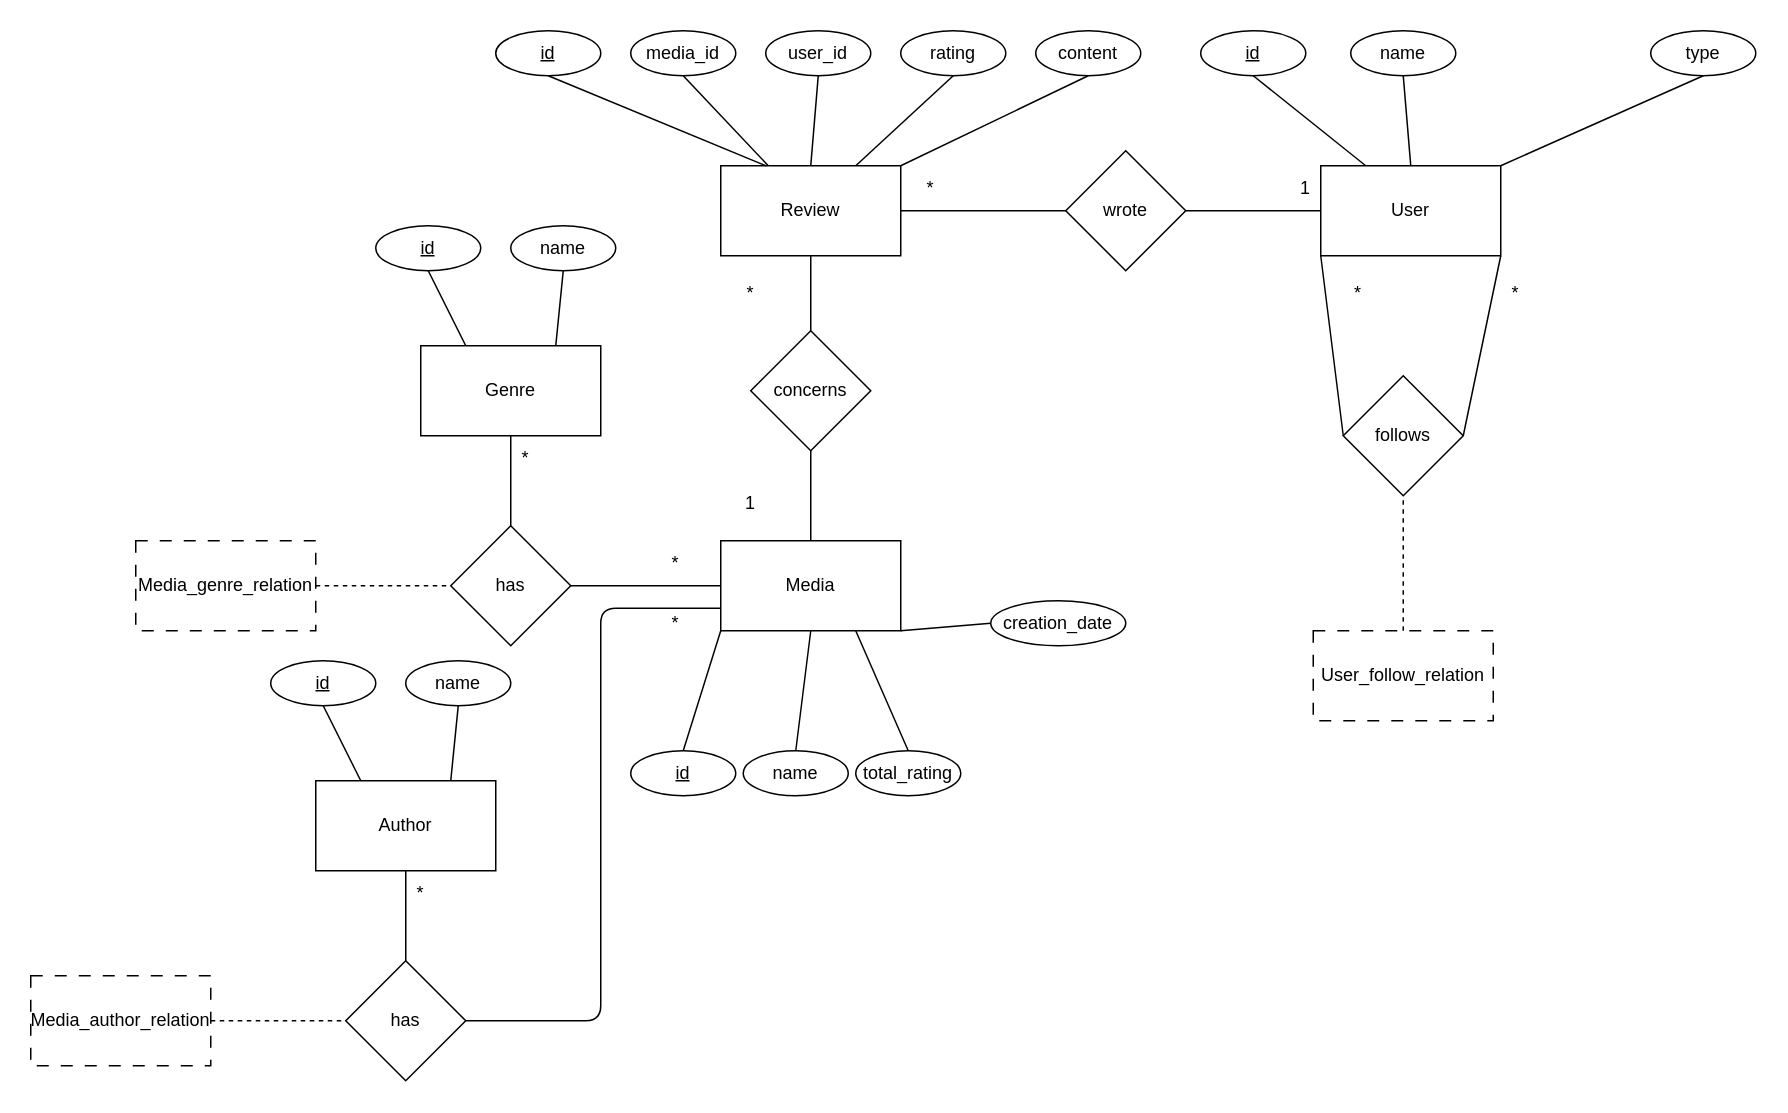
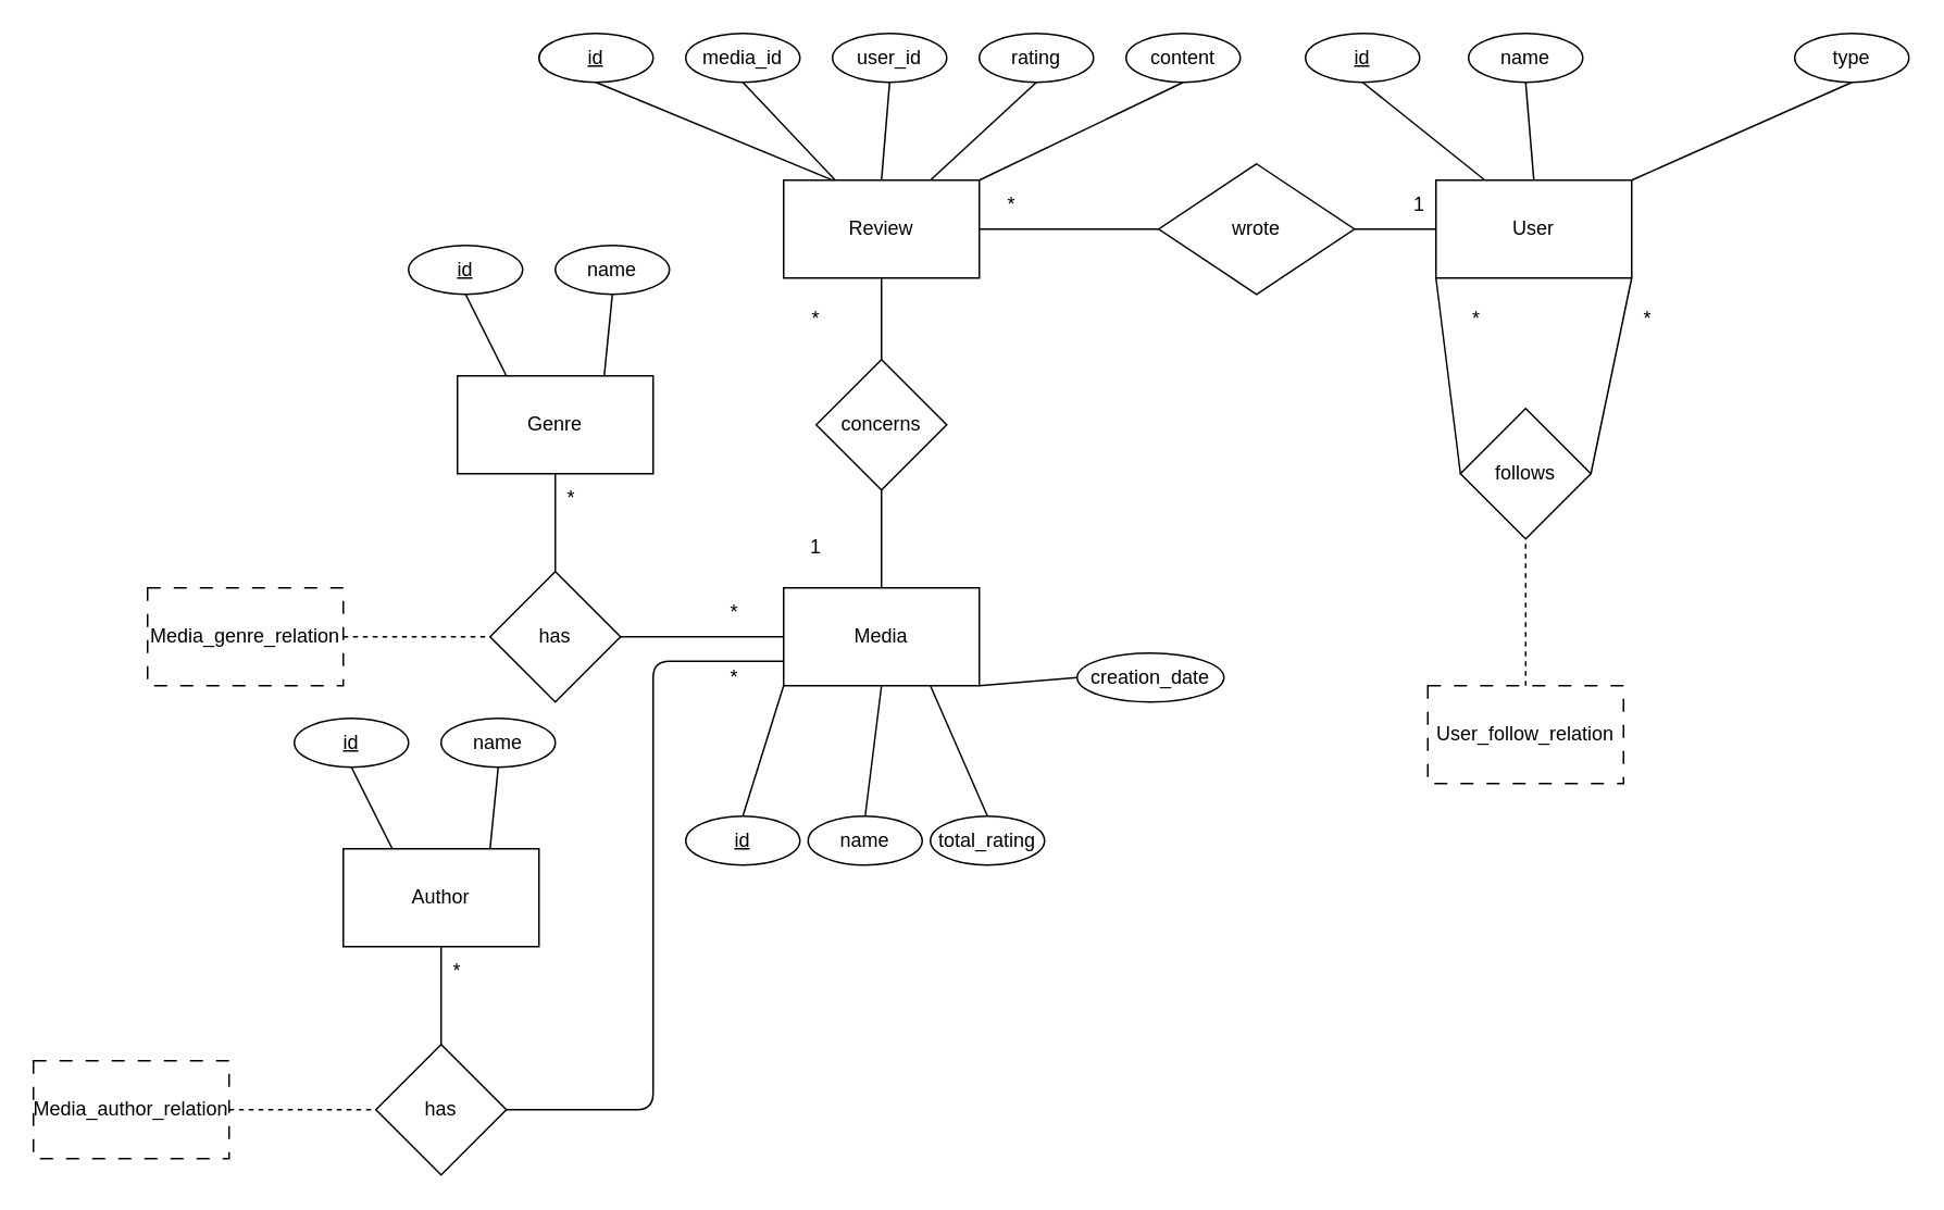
  <mxCell id="0" />
  <mxCell id="1" parent="0" />
  <mxCell id="2" value="User" style="rounded=0;whiteSpace=wrap;html=1;" parent="1" vertex="1"><mxGeometry x="880" y="110" width="120" height="60" as="geometry" /></mxCell>
  <mxCell id="3" value="&lt;u&gt;id&lt;/u&gt;" style="ellipse;whiteSpace=wrap;html=1;" parent="1" vertex="1"><mxGeometry x="800" y="20" width="70" height="30" as="geometry" /></mxCell>
  <mxCell id="4" value="name" style="ellipse;whiteSpace=wrap;html=1;" parent="1" vertex="1"><mxGeometry x="900" y="20" width="70" height="30" as="geometry" /></mxCell>
  <mxCell id="5" value="type" style="ellipse;whiteSpace=wrap;html=1;" parent="1" vertex="1"><mxGeometry x="1100" y="20" width="70" height="30" as="geometry" /></mxCell>
  <mxCell id="6" value="" style="endArrow=none;html=1;entryX=0.5;entryY=1;entryDx=0;entryDy=0;exitX=1;exitY=0;exitDx=0;exitDy=0;" parent="1" source="2" target="5" edge="1"><mxGeometry width="50" height="50" relative="1" as="geometry"><mxPoint x="990" y="160" as="sourcePoint" /><mxPoint x="1040" y="110" as="targetPoint" /></mxGeometry></mxCell>
  <mxCell id="7" value="" style="endArrow=none;html=1;entryX=0.5;entryY=1;entryDx=0;entryDy=0;exitX=0.5;exitY=0;exitDx=0;exitDy=0;" parent="1" source="2" target="4" edge="1"><mxGeometry width="50" height="50" relative="1" as="geometry"><mxPoint x="990" y="160" as="sourcePoint" /><mxPoint x="1040" y="110" as="targetPoint" /></mxGeometry></mxCell>
  <mxCell id="8" value="" style="endArrow=none;html=1;entryX=0.5;entryY=1;entryDx=0;entryDy=0;exitX=0.25;exitY=0;exitDx=0;exitDy=0;" parent="1" source="2" target="3" edge="1"><mxGeometry width="50" height="50" relative="1" as="geometry"><mxPoint x="835" y="120" as="sourcePoint" /><mxPoint x="830" y="60" as="targetPoint" /></mxGeometry></mxCell>
  <mxCell id="9" value="Review" style="rounded=0;whiteSpace=wrap;html=1;" parent="1" vertex="1"><mxGeometry x="480" y="110" width="120" height="60" as="geometry" /></mxCell>
  <mxCell id="10" value="&lt;u&gt;id&lt;/u&gt;" style="ellipse;whiteSpace=wrap;html=1;" parent="1" vertex="1"><mxGeometry x="330" y="20" width="70" height="30" as="geometry" /></mxCell>
  <mxCell id="11" value="user_id" style="ellipse;whiteSpace=wrap;html=1;" parent="1" vertex="1"><mxGeometry x="510" y="20" width="70" height="30" as="geometry" /></mxCell>
  <mxCell id="12" value="rating" style="ellipse;whiteSpace=wrap;html=1;" parent="1" vertex="1"><mxGeometry x="600" y="20" width="70" height="30" as="geometry" /></mxCell>
  <mxCell id="13" value="content" style="ellipse;whiteSpace=wrap;html=1;" parent="1" vertex="1"><mxGeometry x="690" y="20" width="70" height="30" as="geometry" /></mxCell>
  <mxCell id="14" value="" style="endArrow=none;html=1;entryX=0.5;entryY=1;entryDx=0;entryDy=0;exitX=1;exitY=0;exitDx=0;exitDy=0;" parent="1" source="9" target="13" edge="1"><mxGeometry width="50" height="50" relative="1" as="geometry"><mxPoint x="590" y="160" as="sourcePoint" /><mxPoint x="640" y="110" as="targetPoint" /></mxGeometry></mxCell>
  <mxCell id="15" value="" style="endArrow=none;html=1;entryX=0.5;entryY=1;entryDx=0;entryDy=0;exitX=0.75;exitY=0;exitDx=0;exitDy=0;" parent="1" source="9" target="12" edge="1"><mxGeometry width="50" height="50" relative="1" as="geometry"><mxPoint x="590" y="160" as="sourcePoint" /><mxPoint x="640" y="110" as="targetPoint" /></mxGeometry></mxCell>
  <mxCell id="16" value="" style="endArrow=none;html=1;entryX=0.5;entryY=1;entryDx=0;entryDy=0;exitX=0.5;exitY=0;exitDx=0;exitDy=0;" parent="1" source="9" target="11" edge="1"><mxGeometry width="50" height="50" relative="1" as="geometry"><mxPoint x="590" y="160" as="sourcePoint" /><mxPoint x="640" y="110" as="targetPoint" /></mxGeometry></mxCell>
  <mxCell id="17" value="" style="endArrow=none;html=1;entryX=0.5;entryY=1;entryDx=0;entryDy=0;exitX=0.25;exitY=0;exitDx=0;exitDy=0;" parent="1" source="9" target="10" edge="1"><mxGeometry width="50" height="50" relative="1" as="geometry"><mxPoint x="435" y="120" as="sourcePoint" /><mxPoint x="430" y="60" as="targetPoint" /></mxGeometry></mxCell>
- <mxCell id="18" value="wrote" style="rhombus;whiteSpace=wrap;html=1;" parent="1" vertex="1"><mxGeometry x="710" y="100" width="80" height="80" as="geometry" /></mxCell>
+ <mxCell id="18" value="wrote" style="rhombus;whiteSpace=wrap;html=1;" parent="1" vertex="1"><mxGeometry x="710" y="100" width="120" height="80" as="geometry" /></mxCell>
  <mxCell id="19" value="" style="endArrow=none;html=1;entryX=0;entryY=0.5;entryDx=0;entryDy=0;exitX=1;exitY=0.5;exitDx=0;exitDy=0;" parent="1" source="18" target="2" edge="1"><mxGeometry width="50" height="50" relative="1" as="geometry"><mxPoint x="520" y="180" as="sourcePoint" /><mxPoint x="570" y="130" as="targetPoint" /></mxGeometry></mxCell>
  <mxCell id="20" value="" style="endArrow=none;html=1;exitX=0;exitY=0.5;exitDx=0;exitDy=0;entryX=1;entryY=0.5;entryDx=0;entryDy=0;" parent="1" source="18" target="9" edge="1"><mxGeometry width="50" height="50" relative="1" as="geometry"><mxPoint x="860" y="160" as="sourcePoint" /><mxPoint x="910" y="110" as="targetPoint" /></mxGeometry></mxCell>
  <mxCell id="21" value="media_id" style="ellipse;whiteSpace=wrap;html=1;" parent="1" vertex="1"><mxGeometry x="420" y="20" width="70" height="30" as="geometry" /></mxCell>
  <mxCell id="22" value="" style="endArrow=none;html=1;exitX=0.5;exitY=1;exitDx=0;exitDy=0;" parent="1" source="21" target="9" edge="1"><mxGeometry width="50" height="50" relative="1" as="geometry"><mxPoint x="450" y="90" as="sourcePoint" /><mxPoint x="500" y="40" as="targetPoint" /></mxGeometry></mxCell>
  <mxCell id="23" value="1" style="text;html=1;strokeColor=none;fillColor=none;align=center;verticalAlign=middle;whiteSpace=wrap;rounded=0;" parent="1" vertex="1"><mxGeometry x="840" y="110" width="60" height="30" as="geometry" /></mxCell>
  <mxCell id="24" value="*" style="text;html=1;strokeColor=none;fillColor=none;align=center;verticalAlign=middle;whiteSpace=wrap;rounded=0;" parent="1" vertex="1"><mxGeometry x="590" y="110" width="60" height="30" as="geometry" /></mxCell>
  <mxCell id="25" value="Media" style="rounded=0;whiteSpace=wrap;html=1;" parent="1" vertex="1"><mxGeometry x="480" y="360" width="120" height="60" as="geometry" /></mxCell>
  <mxCell id="26" value="&lt;u&gt;id&lt;/u&gt;" style="ellipse;whiteSpace=wrap;html=1;" parent="1" vertex="1"><mxGeometry x="420" y="500" width="70" height="30" as="geometry" /></mxCell>
  <mxCell id="27" value="name" style="ellipse;whiteSpace=wrap;html=1;" parent="1" vertex="1"><mxGeometry x="495" y="500" width="70" height="30" as="geometry" /></mxCell>
  <mxCell id="28" value="total_rating" style="ellipse;whiteSpace=wrap;html=1;" parent="1" vertex="1"><mxGeometry x="570" y="500" width="70" height="30" as="geometry" /></mxCell>
  <mxCell id="29" value="" style="endArrow=none;html=1;entryX=0.5;entryY=0;entryDx=0;entryDy=0;exitX=0.75;exitY=1;exitDx=0;exitDy=0;" parent="1" source="25" target="28" edge="1"><mxGeometry width="50" height="50" relative="1" as="geometry"><mxPoint x="580" y="410" as="sourcePoint" /><mxPoint x="630" y="360" as="targetPoint" /></mxGeometry></mxCell>
  <mxCell id="30" value="" style="endArrow=none;html=1;exitX=0.5;exitY=1;exitDx=0;exitDy=0;entryX=0.5;entryY=0;entryDx=0;entryDy=0;" parent="1" source="25" target="27" edge="1"><mxGeometry width="50" height="50" relative="1" as="geometry"><mxPoint x="580" y="410" as="sourcePoint" /><mxPoint x="520" y="330" as="targetPoint" /></mxGeometry></mxCell>
  <mxCell id="31" value="" style="endArrow=none;html=1;entryX=0.5;entryY=0;entryDx=0;entryDy=0;exitX=0;exitY=1;exitDx=0;exitDy=0;" parent="1" source="25" target="26" edge="1"><mxGeometry width="50" height="50" relative="1" as="geometry"><mxPoint x="425" y="370" as="sourcePoint" /><mxPoint x="420" y="310" as="targetPoint" /></mxGeometry></mxCell>
  <mxCell id="32" value="1" style="text;html=1;strokeColor=none;fillColor=none;align=center;verticalAlign=middle;whiteSpace=wrap;rounded=0;" parent="1" vertex="1"><mxGeometry x="470" y="320" width="60" height="30" as="geometry" /></mxCell>
  <mxCell id="33" value="" style="endArrow=none;html=1;entryX=0.5;entryY=0;entryDx=0;entryDy=0;exitX=0.5;exitY=1;exitDx=0;exitDy=0;" parent="1" source="9" target="34" edge="1"><mxGeometry width="50" height="50" relative="1" as="geometry"><mxPoint x="770" y="390" as="sourcePoint" /><mxPoint x="820" y="340" as="targetPoint" /></mxGeometry></mxCell>
  <mxCell id="34" value="concerns" style="rhombus;whiteSpace=wrap;html=1;" parent="1" vertex="1"><mxGeometry x="500" y="220" width="80" height="80" as="geometry" /></mxCell>
  <mxCell id="35" value="" style="endArrow=none;html=1;entryX=0.5;entryY=1;entryDx=0;entryDy=0;exitX=0.5;exitY=0;exitDx=0;exitDy=0;" parent="1" source="25" target="34" edge="1"><mxGeometry width="50" height="50" relative="1" as="geometry"><mxPoint x="610" y="350" as="sourcePoint" /><mxPoint x="660" y="300" as="targetPoint" /></mxGeometry></mxCell>
  <mxCell id="36" value="User_follow_relation" style="rounded=0;whiteSpace=wrap;html=1;dashed=1;dashPattern=8 8;" parent="1" vertex="1"><mxGeometry x="875" y="420" width="120" height="60" as="geometry" /></mxCell>
  <mxCell id="37" value="*" style="text;html=1;strokeColor=none;fillColor=none;align=center;verticalAlign=middle;whiteSpace=wrap;rounded=0;" parent="1" vertex="1"><mxGeometry x="470" y="180" width="60" height="30" as="geometry" /></mxCell>
  <mxCell id="38" value="follows" style="rhombus;whiteSpace=wrap;html=1;" parent="1" vertex="1"><mxGeometry x="895" y="250" width="80" height="80" as="geometry" /></mxCell>
  <mxCell id="39" value="" style="endArrow=none;html=1;entryX=1;entryY=1;entryDx=0;entryDy=0;exitX=1;exitY=0.5;exitDx=0;exitDy=0;" parent="1" source="38" target="2" edge="1"><mxGeometry width="50" height="50" relative="1" as="geometry"><mxPoint x="800" y="240" as="sourcePoint" /><mxPoint x="850" y="190" as="targetPoint" /></mxGeometry></mxCell>
  <mxCell id="40" value="" style="endArrow=none;html=1;entryX=0;entryY=0.5;entryDx=0;entryDy=0;exitX=0;exitY=1;exitDx=0;exitDy=0;" parent="1" source="2" target="38" edge="1"><mxGeometry width="50" height="50" relative="1" as="geometry"><mxPoint x="850" y="320" as="sourcePoint" /><mxPoint x="900" y="270" as="targetPoint" /></mxGeometry></mxCell>
  <mxCell id="41" value="" style="endArrow=none;html=1;entryX=0.5;entryY=1;entryDx=0;entryDy=0;exitX=0.5;exitY=0;exitDx=0;exitDy=0;dashed=1;" parent="1" source="36" target="38" edge="1"><mxGeometry width="50" height="50" relative="1" as="geometry"><mxPoint x="930" y="400" as="sourcePoint" /><mxPoint x="940" y="320" as="targetPoint" /></mxGeometry></mxCell>
  <mxCell id="42" value="*" style="text;html=1;strokeColor=none;fillColor=none;align=center;verticalAlign=middle;whiteSpace=wrap;rounded=0;" parent="1" vertex="1"><mxGeometry x="875" y="180" width="60" height="30" as="geometry" /></mxCell>
  <mxCell id="43" value="*" style="text;html=1;strokeColor=none;fillColor=none;align=center;verticalAlign=middle;whiteSpace=wrap;rounded=0;" parent="1" vertex="1"><mxGeometry x="980" y="180" width="60" height="30" as="geometry" /></mxCell>
  <mxCell id="44" value="" style="endArrow=none;html=1;entryX=0;entryY=0.5;entryDx=0;entryDy=0;" parent="1" target="25" edge="1"><mxGeometry width="50" height="50" relative="1" as="geometry"><mxPoint x="380" y="390" as="sourcePoint" /><mxPoint x="440" y="330" as="targetPoint" /></mxGeometry></mxCell>
  <mxCell id="45" value="has" style="rhombus;whiteSpace=wrap;html=1;" parent="1" vertex="1"><mxGeometry x="300" y="350" width="80" height="80" as="geometry" /></mxCell>
  <mxCell id="46" value="Genre" style="rounded=0;whiteSpace=wrap;html=1;" parent="1" vertex="1"><mxGeometry x="280" y="230" width="120" height="60" as="geometry" /></mxCell>
  <mxCell id="47" value="" style="endArrow=none;html=1;" parent="1" source="45" edge="1"><mxGeometry width="50" height="50" relative="1" as="geometry"><mxPoint x="340" y="329.289" as="sourcePoint" /><mxPoint x="340" y="290" as="targetPoint" /></mxGeometry></mxCell>
  <mxCell id="48" value="*" style="text;html=1;strokeColor=none;fillColor=none;align=center;verticalAlign=middle;whiteSpace=wrap;rounded=0;" parent="1" vertex="1"><mxGeometry x="320" y="290" width="60" height="30" as="geometry" /></mxCell>
  <mxCell id="49" value="*" style="text;html=1;strokeColor=none;fillColor=none;align=center;verticalAlign=middle;whiteSpace=wrap;rounded=0;" parent="1" vertex="1"><mxGeometry x="420" y="360" width="60" height="30" as="geometry" /></mxCell>
  <mxCell id="50" value="" style="endArrow=none;dashed=1;html=1;" parent="1" edge="1"><mxGeometry width="50" height="50" relative="1" as="geometry"><mxPoint x="210" y="390" as="sourcePoint" /><mxPoint x="300" y="390" as="targetPoint" /></mxGeometry></mxCell>
  <mxCell id="51" value="Media_genre_relation" style="rounded=0;whiteSpace=wrap;html=1;dashed=1;dashPattern=8 8;" parent="1" vertex="1"><mxGeometry x="90" y="360" width="120" height="60" as="geometry" /></mxCell>
  <mxCell id="52" value="" style="endArrow=none;html=1;entryX=0.5;entryY=1;entryDx=0;entryDy=0;exitX=0.25;exitY=0;exitDx=0;exitDy=0;" parent="1" source="46" target="53" edge="1"><mxGeometry width="50" height="50" relative="1" as="geometry"><mxPoint x="220" y="270" as="sourcePoint" /><mxPoint x="150" y="-10" as="targetPoint" /></mxGeometry></mxCell>
  <mxCell id="53" value="&lt;u&gt;id&lt;/u&gt;" style="ellipse;whiteSpace=wrap;html=1;" parent="1" vertex="1"><mxGeometry x="250" y="150" width="70" height="30" as="geometry" /></mxCell>
  <mxCell id="54" value="name" style="ellipse;whiteSpace=wrap;html=1;" parent="1" vertex="1"><mxGeometry x="340" y="150" width="70" height="30" as="geometry" /></mxCell>
  <mxCell id="55" value="" style="endArrow=none;html=1;entryX=0.5;entryY=1;entryDx=0;entryDy=0;exitX=0.75;exitY=0;exitDx=0;exitDy=0;" parent="1" source="46" target="54" edge="1"><mxGeometry width="50" height="50" relative="1" as="geometry"><mxPoint x="320" y="240" as="sourcePoint" /><mxPoint x="160" y="0" as="targetPoint" /></mxGeometry></mxCell>
  <mxCell id="56" value="creation_date" style="ellipse;whiteSpace=wrap;html=1;" vertex="1" parent="1"><mxGeometry x="660" y="400" width="90" height="30" as="geometry" /></mxCell>
  <mxCell id="57" value="" style="edgeStyle=none;orthogonalLoop=1;jettySize=auto;html=1;endArrow=none;endFill=0;entryX=0;entryY=0.5;entryDx=0;entryDy=0;exitX=1;exitY=1;exitDx=0;exitDy=0;" edge="1" parent="1" source="25" target="56"><mxGeometry width="80" relative="1" as="geometry"><mxPoint x="605" y="420" as="sourcePoint" /><mxPoint x="665" y="405" as="targetPoint" /><Array as="points" /></mxGeometry></mxCell>
  <mxCell id="58" value="has" style="rhombus;whiteSpace=wrap;html=1;" vertex="1" parent="1"><mxGeometry x="230" y="640" width="80" height="80" as="geometry" /></mxCell>
  <mxCell id="59" value="Author" style="rounded=0;whiteSpace=wrap;html=1;" vertex="1" parent="1"><mxGeometry x="210" y="520" width="120" height="60" as="geometry" /></mxCell>
  <mxCell id="60" value="" style="endArrow=none;html=1;" edge="1" source="58" parent="1"><mxGeometry width="50" height="50" relative="1" as="geometry"><mxPoint x="270" y="619.289" as="sourcePoint" /><mxPoint x="270" y="580" as="targetPoint" /></mxGeometry></mxCell>
  <mxCell id="61" value="*" style="text;html=1;strokeColor=none;fillColor=none;align=center;verticalAlign=middle;whiteSpace=wrap;rounded=0;" vertex="1" parent="1"><mxGeometry x="250" y="580" width="60" height="30" as="geometry" /></mxCell>
  <mxCell id="62" value="" style="endArrow=none;dashed=1;html=1;" edge="1" parent="1"><mxGeometry width="50" height="50" relative="1" as="geometry"><mxPoint x="140" y="680" as="sourcePoint" /><mxPoint x="230" y="680" as="targetPoint" /></mxGeometry></mxCell>
  <mxCell id="63" value="Media_author_relation" style="rounded=0;whiteSpace=wrap;html=1;dashed=1;dashPattern=8 8;" vertex="1" parent="1"><mxGeometry x="20" y="650" width="120" height="60" as="geometry" /></mxCell>
  <mxCell id="64" value="" style="endArrow=none;html=1;entryX=0.5;entryY=1;entryDx=0;entryDy=0;exitX=0.25;exitY=0;exitDx=0;exitDy=0;" edge="1" source="59" target="65" parent="1"><mxGeometry width="50" height="50" relative="1" as="geometry"><mxPoint x="150" y="560" as="sourcePoint" /><mxPoint x="80" y="280" as="targetPoint" /></mxGeometry></mxCell>
  <mxCell id="65" value="&lt;u&gt;id&lt;/u&gt;" style="ellipse;whiteSpace=wrap;html=1;" vertex="1" parent="1"><mxGeometry x="180" y="440" width="70" height="30" as="geometry" /></mxCell>
  <mxCell id="66" value="name" style="ellipse;whiteSpace=wrap;html=1;" vertex="1" parent="1"><mxGeometry x="270" y="440" width="70" height="30" as="geometry" /></mxCell>
  <mxCell id="67" value="" style="endArrow=none;html=1;entryX=0.5;entryY=1;entryDx=0;entryDy=0;exitX=0.75;exitY=0;exitDx=0;exitDy=0;" edge="1" source="59" target="66" parent="1"><mxGeometry width="50" height="50" relative="1" as="geometry"><mxPoint x="250" y="530" as="sourcePoint" /><mxPoint x="90" y="290" as="targetPoint" /></mxGeometry></mxCell>
  <mxCell id="68" value="" style="endArrow=none;html=1;exitX=1;exitY=0.5;exitDx=0;exitDy=0;entryX=0;entryY=0.75;entryDx=0;entryDy=0;" edge="1" parent="1" source="58" target="25"><mxGeometry width="50" height="50" relative="1" as="geometry"><mxPoint x="390" y="400" as="sourcePoint" /><mxPoint x="450" y="410" as="targetPoint" /><Array as="points"><mxPoint x="400" y="680" /><mxPoint x="400" y="405" /></Array></mxGeometry></mxCell>
  <mxCell id="69" value="*" style="text;html=1;strokeColor=none;fillColor=none;align=center;verticalAlign=middle;whiteSpace=wrap;rounded=0;" vertex="1" parent="1"><mxGeometry x="420" y="400" width="60" height="30" as="geometry" /></mxCell>
